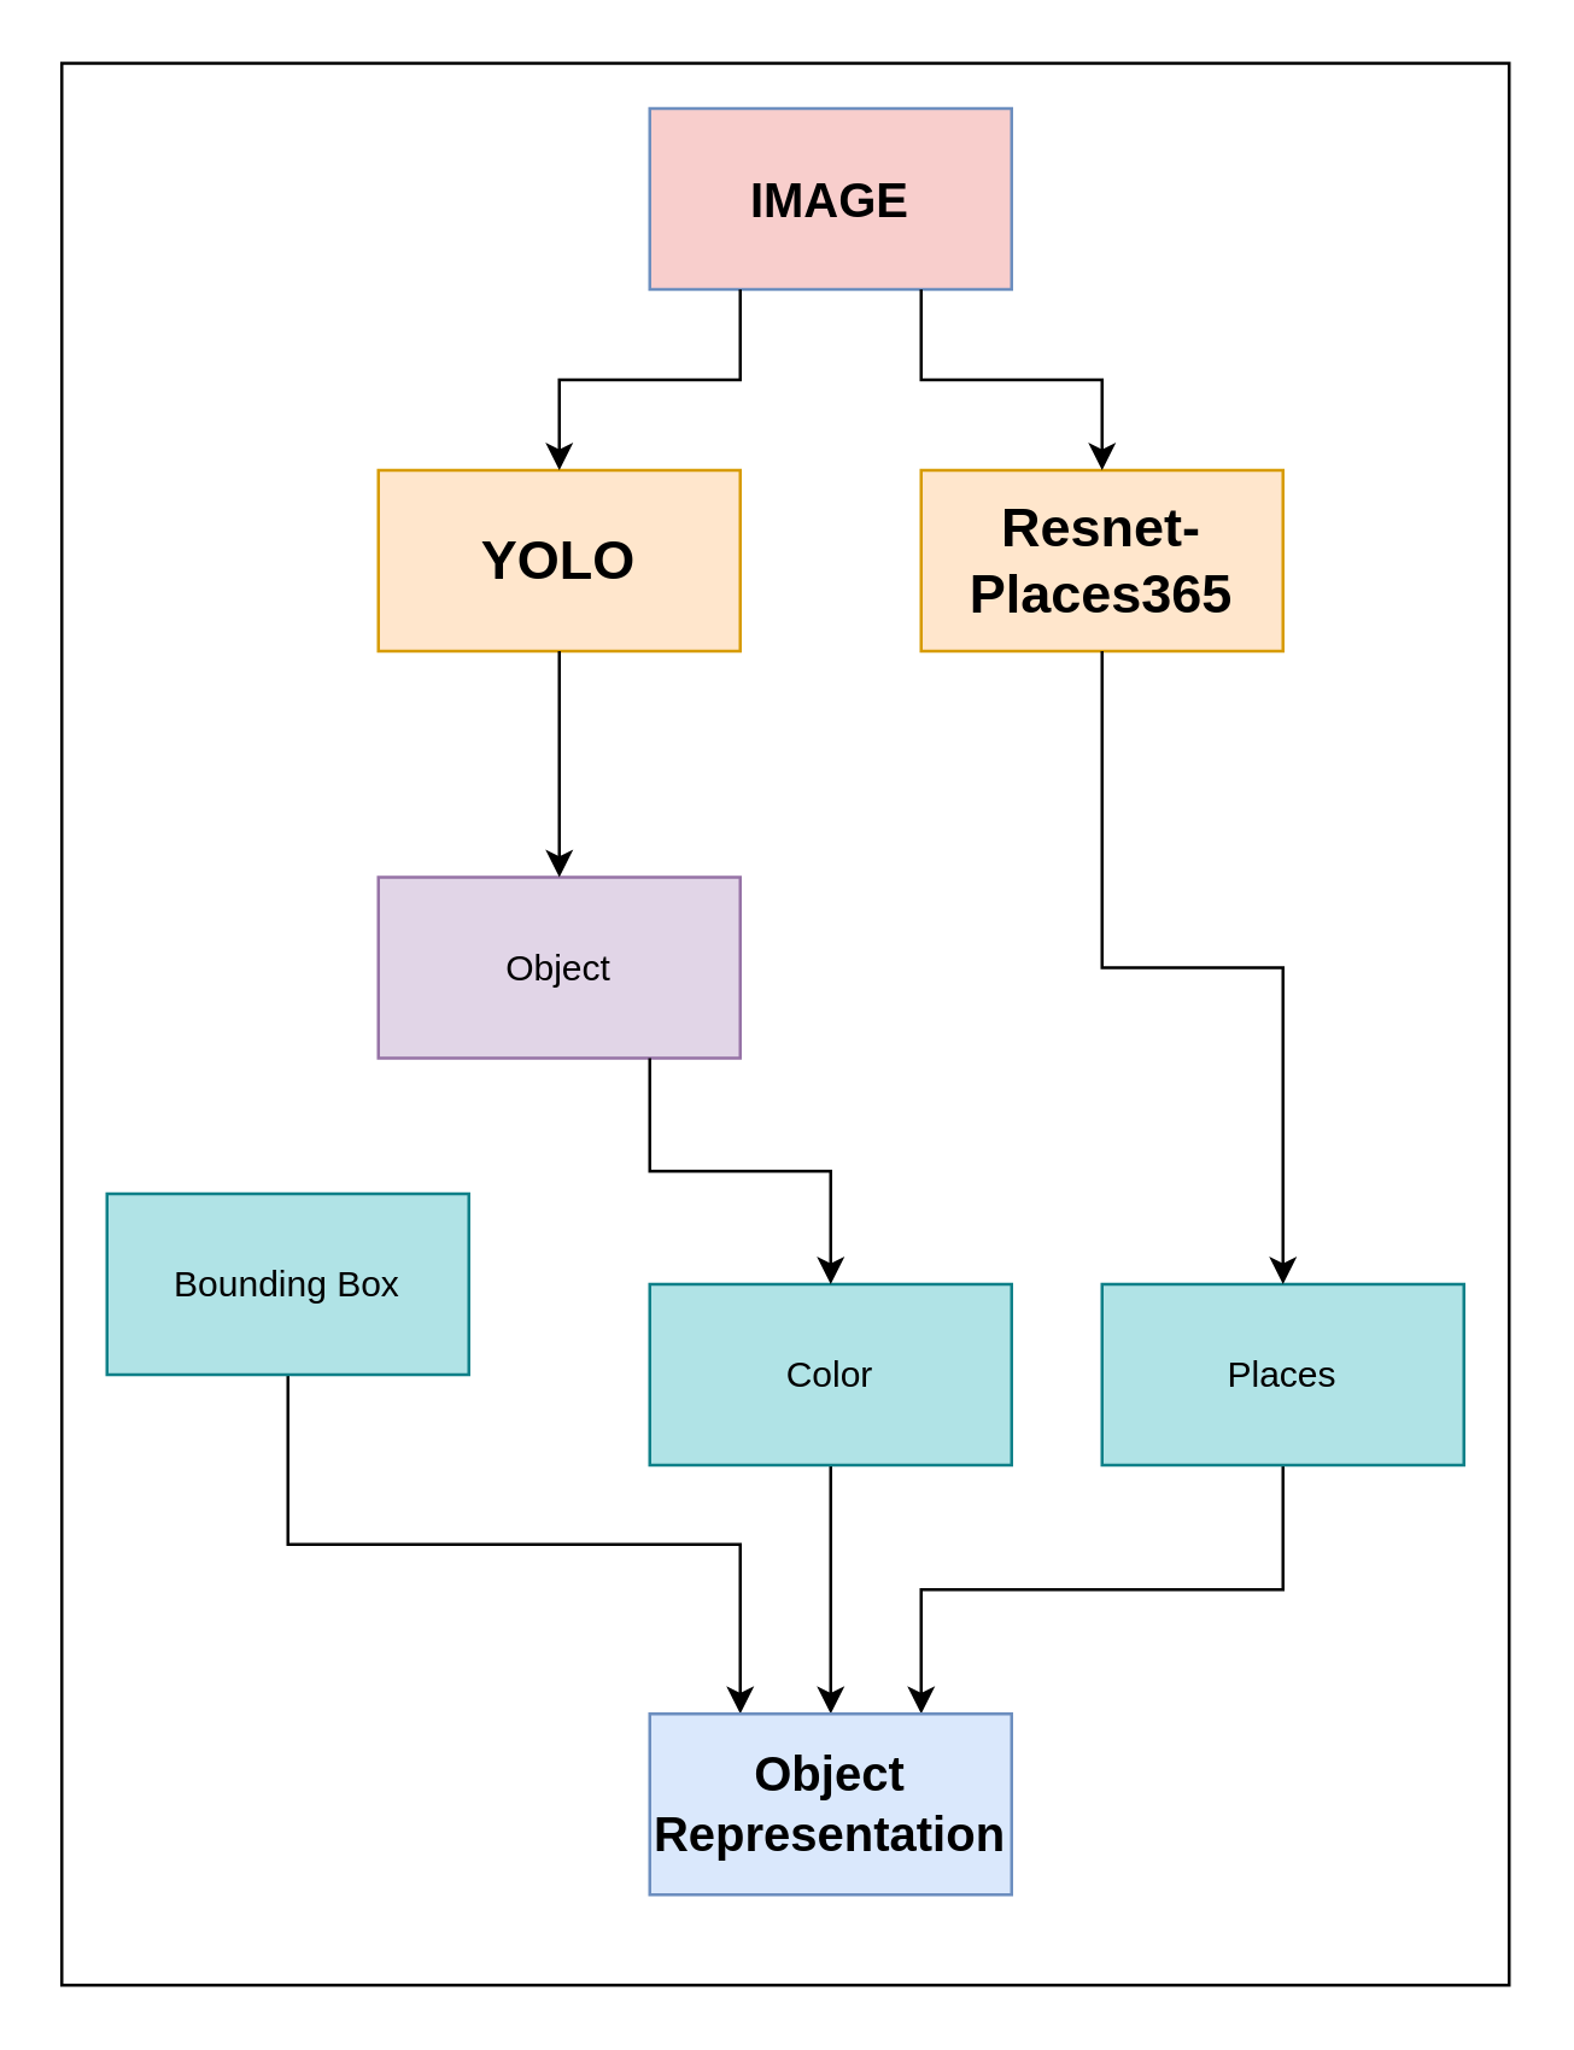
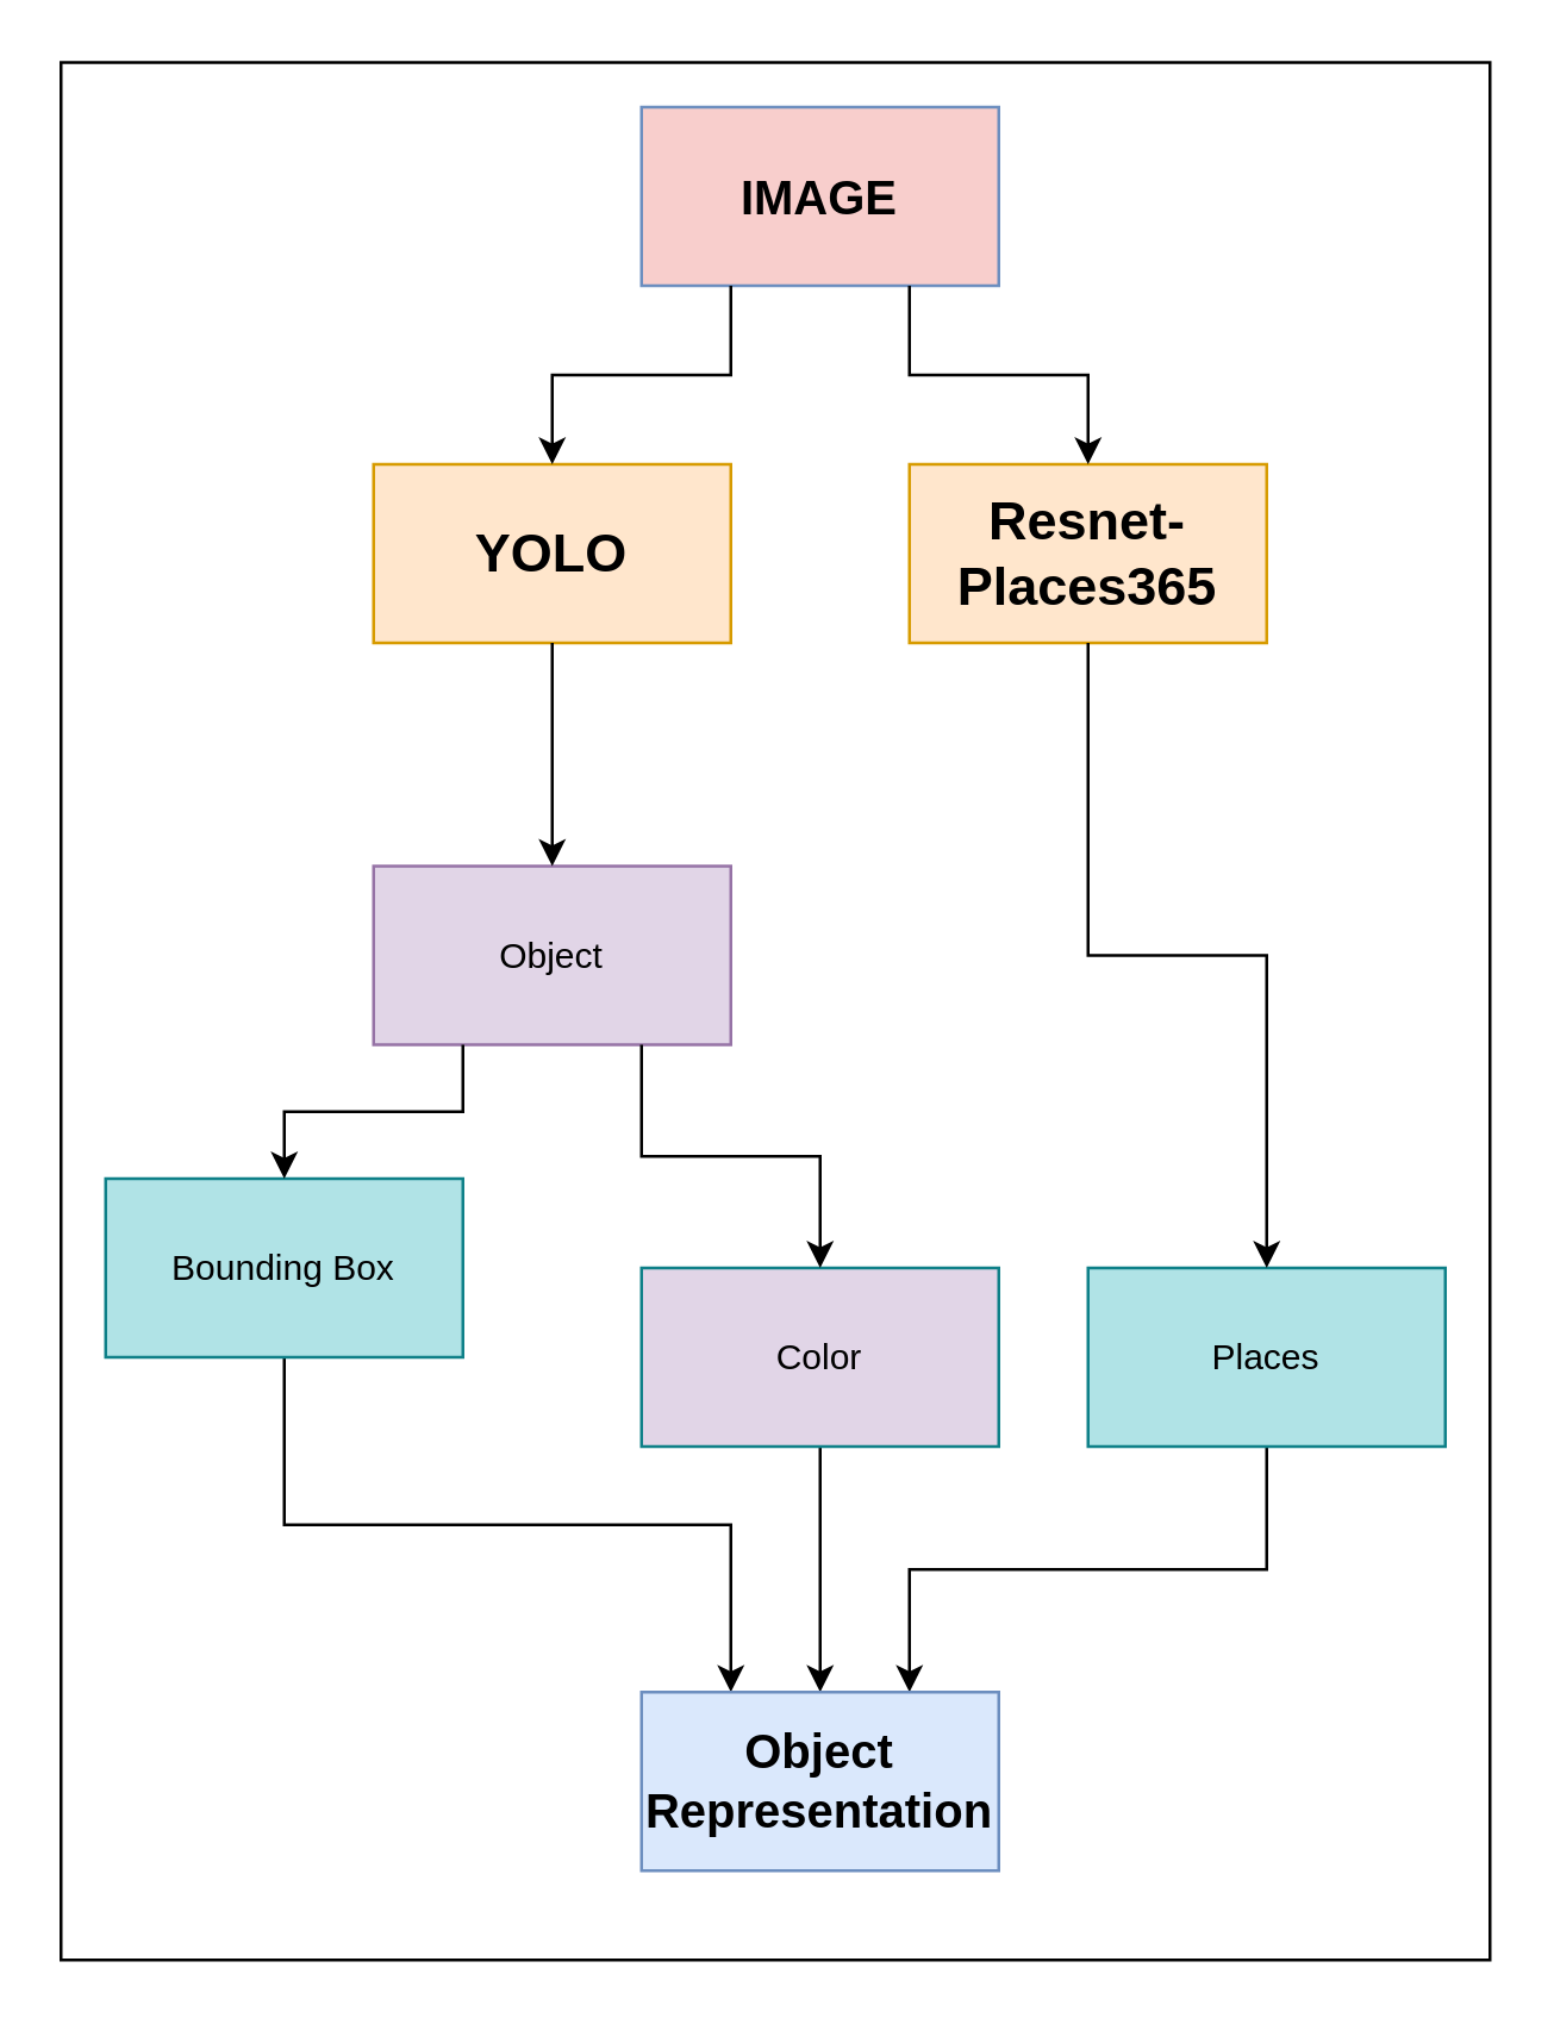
  <mxCell id="0" />
  <mxCell id="1" parent="0" />
  <mxCell id="2" value="" style="rounded=0;whiteSpace=wrap;html=1;fillColor=none;" vertex="1" parent="1"><mxGeometry x="20" y="20.5" width="480" height="637.5" as="geometry" /></mxCell>
  <mxCell id="3" value="&lt;h1 style=&quot;font-size: 16px;&quot;&gt;IMAGE&lt;/h1&gt;" style="rounded=0;whiteSpace=wrap;html=1;fontFamily=Helvetica;fontSize=16;fillColor=#f8cecc;strokeColor=#6c8ebf;" vertex="1" parent="1"><mxGeometry x="215" y="35.5" width="120" height="60" as="geometry" /></mxCell>
  <mxCell id="4" value="&lt;h2&gt;YOLO&lt;/h2&gt;" style="rounded=0;whiteSpace=wrap;html=1;fillColor=#ffe6cc;strokeColor=#d79b00;" vertex="1" parent="1"><mxGeometry x="125" y="155.5" width="120" height="60" as="geometry" /></mxCell>
  <mxCell id="5" style="edgeStyle=orthogonalEdgeStyle;rounded=0;orthogonalLoop=1;jettySize=auto;html=1;exitX=0.25;exitY=1;exitDx=0;exitDy=0;entryX=0.5;entryY=0;entryDx=0;entryDy=0;" edge="1" parent="1" source="3" target="4"><mxGeometry relative="1" as="geometry" /></mxCell>
  <mxCell id="6" value="&lt;h2&gt;Resnet-Places365&lt;/h2&gt;" style="rounded=0;whiteSpace=wrap;html=1;fillColor=#ffe6cc;strokeColor=#d79b00;" vertex="1" parent="1"><mxGeometry x="305" y="155.5" width="120" height="60" as="geometry" /></mxCell>
  <mxCell id="7" style="edgeStyle=orthogonalEdgeStyle;rounded=0;orthogonalLoop=1;jettySize=auto;html=1;exitX=0.75;exitY=1;exitDx=0;exitDy=0;entryX=0.5;entryY=0;entryDx=0;entryDy=0;" edge="1" parent="1" source="3" target="6"><mxGeometry relative="1" as="geometry" /></mxCell>
  <mxCell id="8" value="Object" style="rounded=0;whiteSpace=wrap;html=1;fillColor=#e1d5e7;strokeColor=#9673a6;" vertex="1" parent="1"><mxGeometry x="125" y="290.5" width="120" height="60" as="geometry" /></mxCell>
  <mxCell id="9" style="edgeStyle=orthogonalEdgeStyle;rounded=0;orthogonalLoop=1;jettySize=auto;html=1;exitX=0.5;exitY=1;exitDx=0;exitDy=0;entryX=0.5;entryY=0;entryDx=0;entryDy=0;" edge="1" parent="1" source="4" target="8"><mxGeometry relative="1" as="geometry" /></mxCell>
  <mxCell id="10" style="edgeStyle=orthogonalEdgeStyle;rounded=0;orthogonalLoop=1;jettySize=auto;html=1;exitX=0.5;exitY=1;exitDx=0;exitDy=0;entryX=0.75;entryY=0;entryDx=0;entryDy=0;" edge="1" parent="1" source="11" target="19"><mxGeometry relative="1" as="geometry" /></mxCell>
  <mxCell id="11" value="Places" style="rounded=0;whiteSpace=wrap;html=1;fillColor=#b0e3e6;strokeColor=#0e8088;" vertex="1" parent="1"><mxGeometry x="365" y="425.5" width="120" height="60" as="geometry" /></mxCell>
  <mxCell id="12" style="edgeStyle=orthogonalEdgeStyle;rounded=0;orthogonalLoop=1;jettySize=auto;html=1;exitX=0.5;exitY=1;exitDx=0;exitDy=0;entryX=0.5;entryY=0;entryDx=0;entryDy=0;" edge="1" parent="1" source="6" target="11"><mxGeometry relative="1" as="geometry" /></mxCell>
  <mxCell id="13" style="edgeStyle=orthogonalEdgeStyle;rounded=0;orthogonalLoop=1;jettySize=auto;html=1;exitX=0.5;exitY=1;exitDx=0;exitDy=0;" edge="1" parent="1" source="14" target="19"><mxGeometry relative="1" as="geometry" /></mxCell>
- <mxCell id="14" value="Color" style="rounded=0;whiteSpace=wrap;html=1;fillColor=#b0e3e6;strokeColor=#0e8088;" vertex="1" parent="1"><mxGeometry x="215" y="425.5" width="120" height="60" as="geometry" /></mxCell>
+ <mxCell id="14" value="Color" style="rounded=0;whiteSpace=wrap;html=1;fillColor=#e1d5e7;strokeColor=#0e8088;" vertex="1" parent="1"><mxGeometry x="215" y="425.5" width="120" height="60" as="geometry" /></mxCell>
  <mxCell id="15" style="edgeStyle=orthogonalEdgeStyle;shape=connector;rounded=0;orthogonalLoop=1;jettySize=auto;html=1;exitX=0.75;exitY=1;exitDx=0;exitDy=0;entryX=0.5;entryY=0;entryDx=0;entryDy=0;labelBackgroundColor=default;strokeColor=default;fontFamily=Helvetica;fontSize=11;fontColor=default;endArrow=classic;" edge="1" parent="1" source="8" target="14"><mxGeometry relative="1" as="geometry" /></mxCell>
  <mxCell id="16" style="edgeStyle=orthogonalEdgeStyle;rounded=0;orthogonalLoop=1;jettySize=auto;html=1;exitX=0.5;exitY=1;exitDx=0;exitDy=0;entryX=0.25;entryY=0;entryDx=0;entryDy=0;" edge="1" parent="1" source="17" target="19"><mxGeometry relative="1" as="geometry" /></mxCell>
  <mxCell id="17" value="Bounding Box" style="rounded=0;whiteSpace=wrap;html=1;fillColor=#b0e3e6;strokeColor=#0e8088;" vertex="1" parent="1"><mxGeometry x="35" y="395.5" width="120" height="60" as="geometry" /></mxCell>
+ <mxCell id="18" style="rounded=0;orthogonalLoop=1;jettySize=auto;html=1;exitX=0.25;exitY=1;exitDx=0;exitDy=0;entryX=0.5;entryY=0;entryDx=0;entryDy=0;edgeStyle=orthogonalEdgeStyle;" edge="1" parent="1" source="8" target="17"><mxGeometry relative="1" as="geometry" /></mxCell>
  <mxCell id="19" value="&lt;h1 style=&quot;font-size: 16px;&quot;&gt;Object Representation&lt;/h1&gt;" style="rounded=0;whiteSpace=wrap;html=1;fontFamily=Helvetica;fontSize=16;fillColor=#dae8fc;strokeColor=#6c8ebf;" vertex="1" parent="1"><mxGeometry x="215" y="568" width="120" height="60" as="geometry" /></mxCell>
